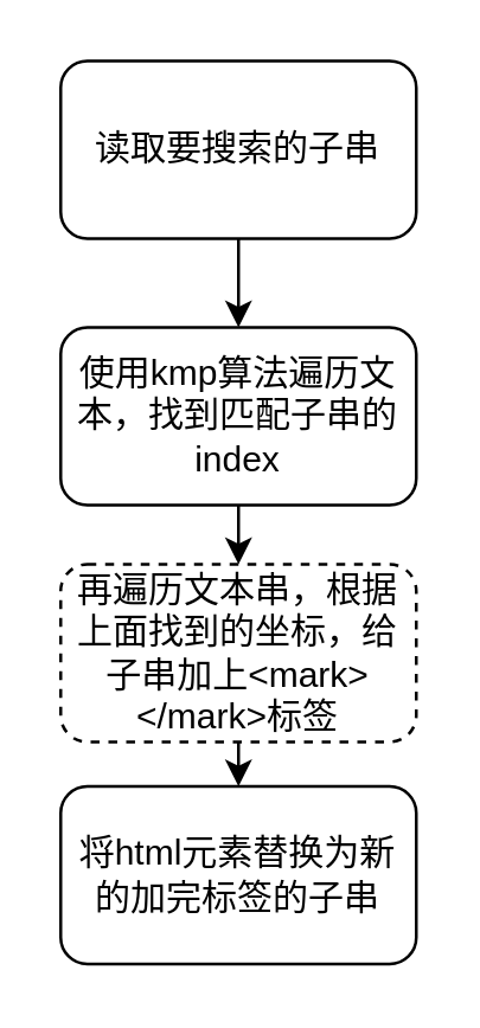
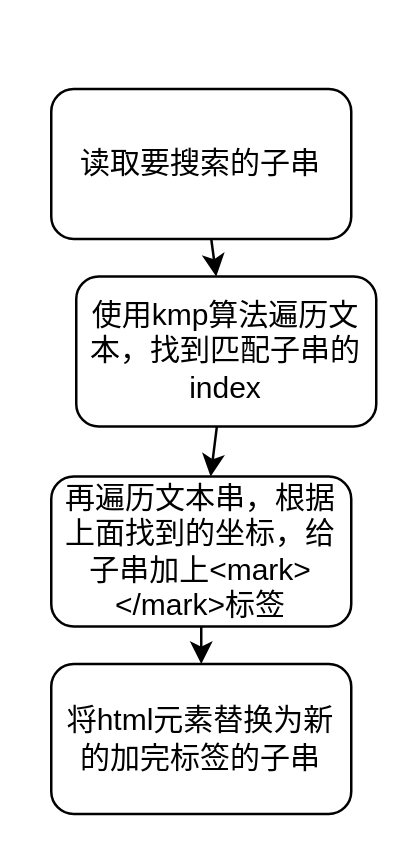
  <mxCell id="0" />
  <mxCell id="1" parent="0" />
  <mxCell id="2" value="" style="edgeStyle=none;html=1;" edge="1" parent="1" source="3" target="5"><mxGeometry relative="1" as="geometry" /></mxCell>
- <mxCell id="3" value="读取要搜索的子串" style="rounded=1;whiteSpace=wrap;html=1;" vertex="1" parent="1"><mxGeometry x="20" y="20" width="120" height="60" as="geometry" /></mxCell>
+ <mxCell id="3" value="读取要搜索的子串" style="rounded=1;whiteSpace=wrap;html=1;" vertex="1" parent="1"><mxGeometry x="20" y="35" width="120" height="60" as="geometry" /></mxCell>
  <mxCell id="4" value="" style="edgeStyle=none;html=1;" edge="1" parent="1" source="5" target="7"><mxGeometry relative="1" as="geometry" /></mxCell>
- <mxCell id="5" value="使用kmp算法遍历文本，找到匹配子串的index" style="whiteSpace=wrap;html=1;rounded=1;" vertex="1" parent="1"><mxGeometry x="20" y="110" width="120" height="60" as="geometry" /></mxCell>
+ <mxCell id="5" value="使用kmp算法遍历文本，找到匹配子串的index" style="whiteSpace=wrap;html=1;rounded=1;" vertex="1" parent="1"><mxGeometry x="30" y="110" width="120" height="60" as="geometry" /></mxCell>
  <mxCell id="6" value="" style="edgeStyle=none;html=1;" edge="1" parent="1" source="7" target="8"><mxGeometry relative="1" as="geometry" /></mxCell>
- <mxCell id="7" value="再遍历文本串，根据上面找到的坐标，给子串加上&amp;lt;mark&amp;gt;&amp;lt;/mark&amp;gt;标签" style="whiteSpace=wrap;html=1;rounded=1;dashed=1;" vertex="1" parent="1"><mxGeometry x="20" y="190" width="120" height="60" as="geometry" /></mxCell>
+ <mxCell id="7" value="再遍历文本串，根据上面找到的坐标，给子串加上&amp;lt;mark&amp;gt;&amp;lt;/mark&amp;gt;标签" style="whiteSpace=wrap;html=1;rounded=1;" vertex="1" parent="1"><mxGeometry x="20" y="190" width="120" height="60" as="geometry" /></mxCell>
  <mxCell id="8" value="将html元素替换为新的加完标签的子串" style="rounded=1;whiteSpace=wrap;html=1;" vertex="1" parent="1"><mxGeometry x="20" y="265" width="120" height="60" as="geometry" /></mxCell>
